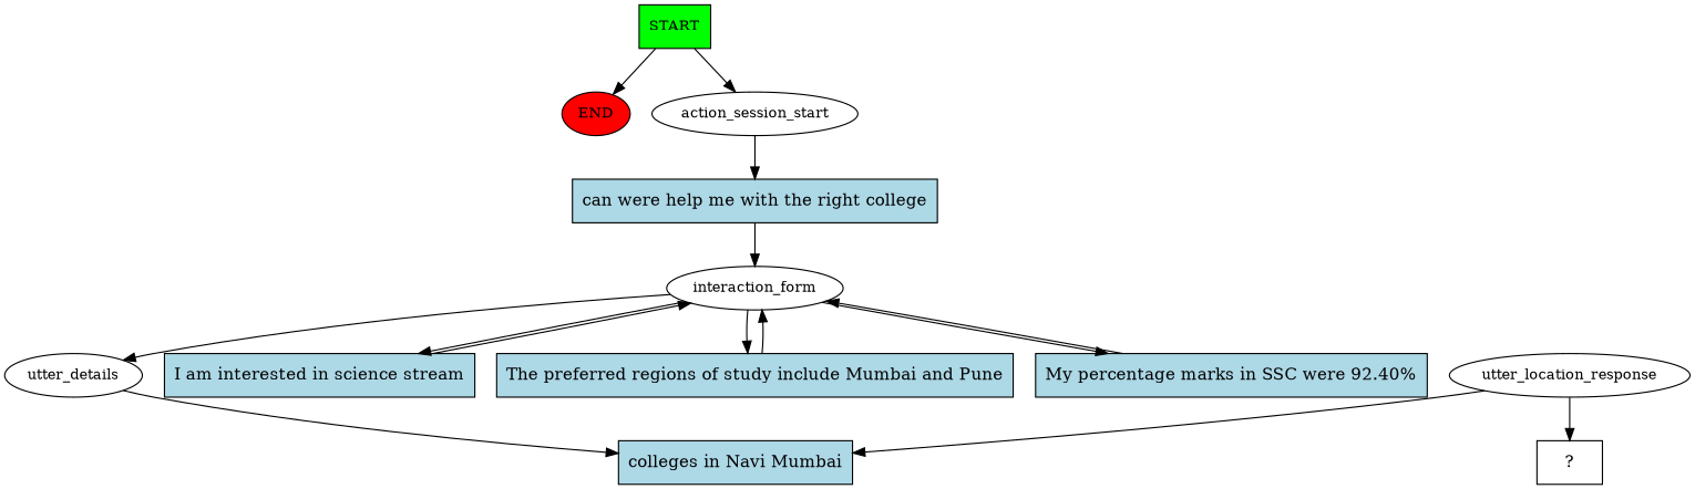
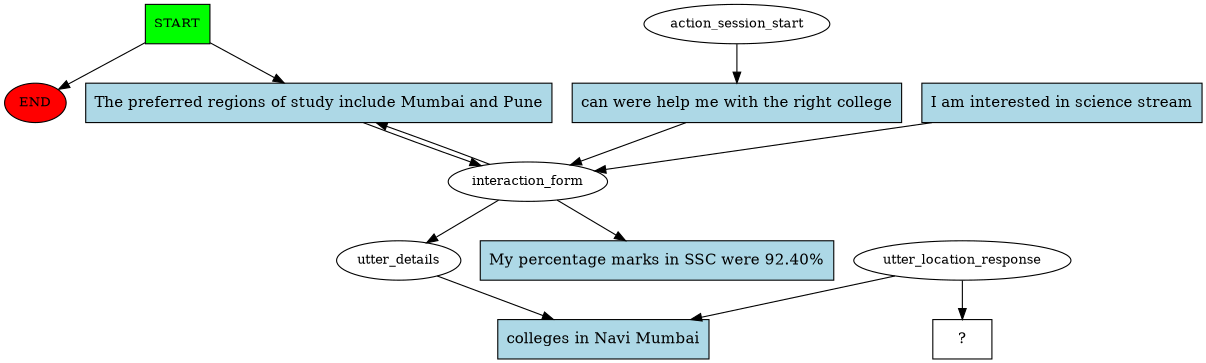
  digraph {
    node [shape=rect style=filled]
    n1 [fillcolor=green fontsize=12 label=START shape=box]
    n2 [fillcolor=red fontsize=12 label=END shape=""]
    n3 [fontsize=12 label=action_session_start shape="" style=""]
    n4 [fillcolor=lightblue label="can were help me with the right college"]
    n5 [fontsize=12 label=interaction_form shape="" style=""]
    n6 [fontsize=12 label=utter_details shape="" style=""]
    n7 [fillcolor=lightblue label="I am interested in science stream"]
    n8 [fillcolor=lightblue label="The preferred regions of study include Mumbai and Pune"]
    n9 [fillcolor=lightblue label="My percentage marks in SSC were 92.40%"]
    n10 [fillcolor=lightblue label="colleges in Navi Mumbai"]
    n11 [fontsize=12 label=utter_location_response shape="" style=""]
    n12 [label="  ?  " style=""]
    n1 -> n2
-   n1 -> n3
+   n1 -> n8
    n3 -> n4
    n4 -> n5
    n5 -> n6
-   n5 -> n7
    n5 -> n8
    n5 -> n9
    n6 -> n10
    n7 -> n5
    n8 -> n5
-   n9 -> n5
    n11 -> n10
    n11 -> n12
  }
